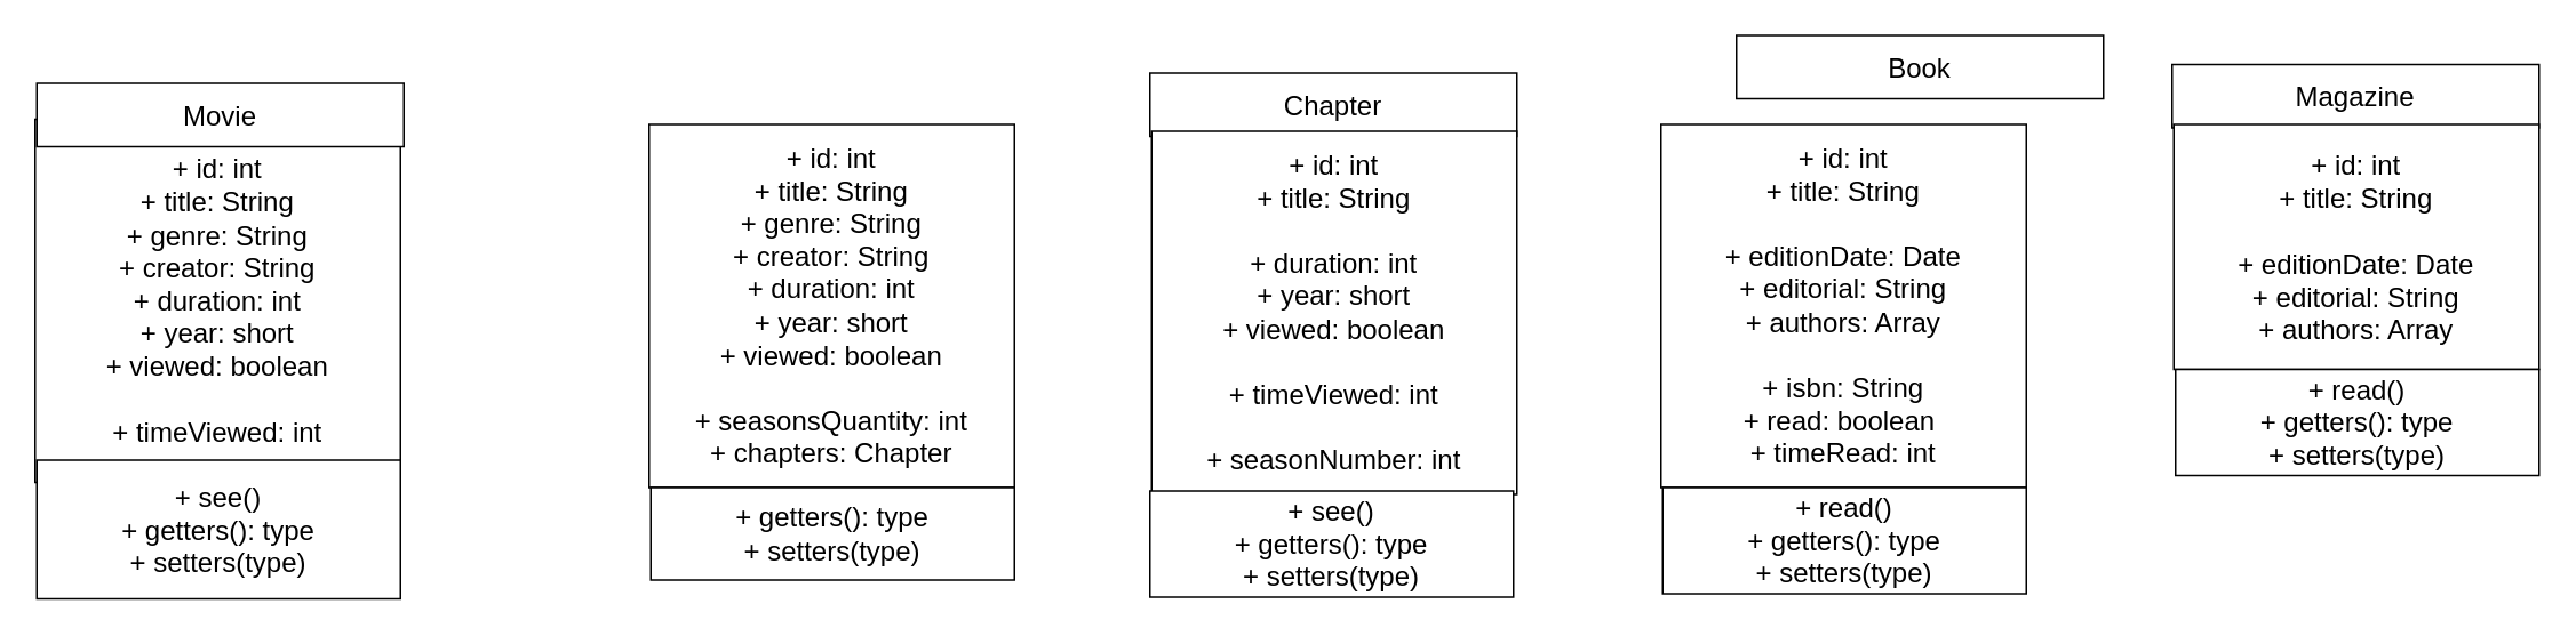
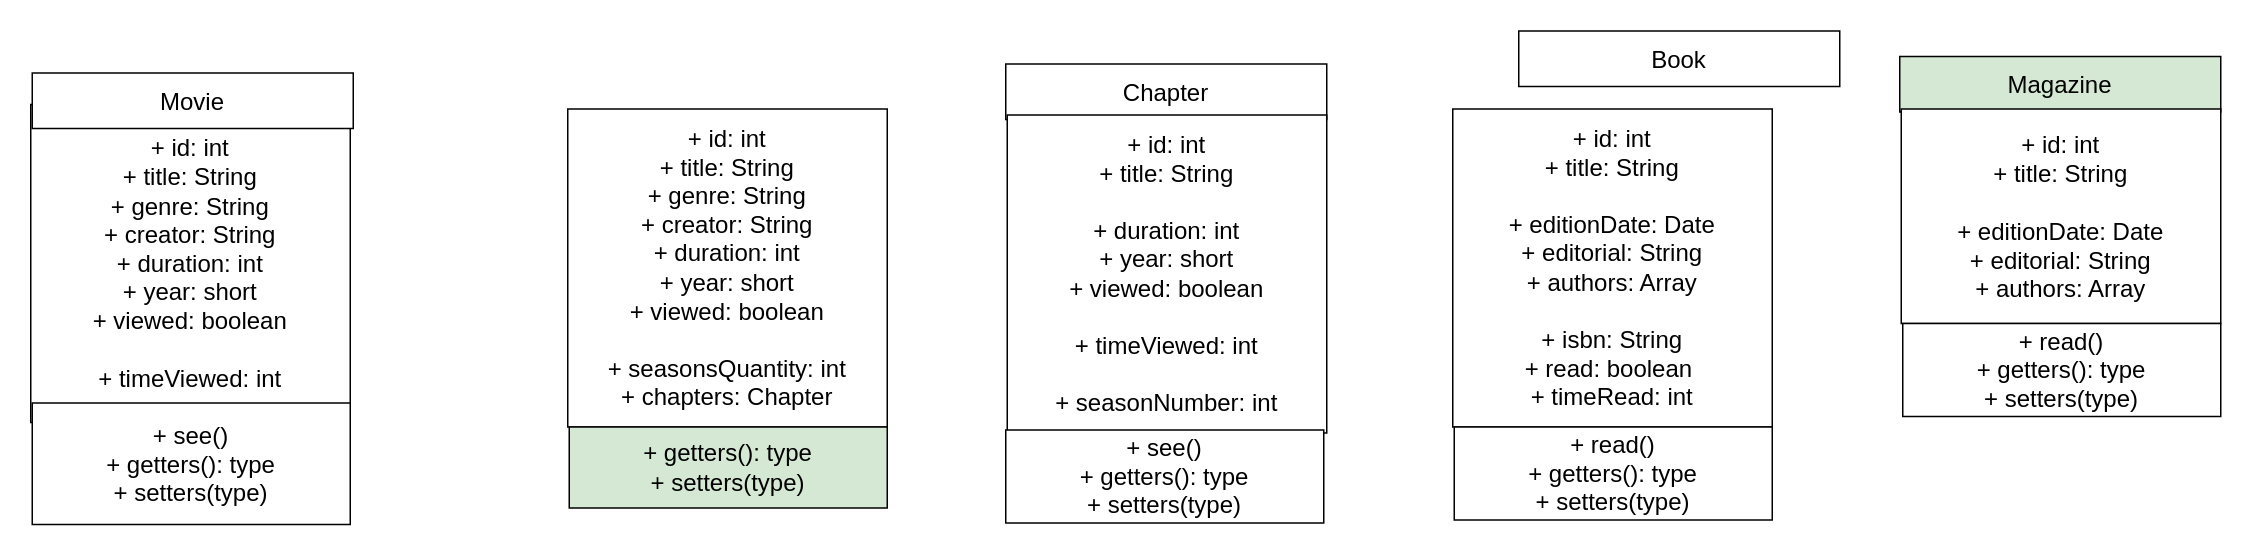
  <mxCell id="0" />
  <mxCell id="1" parent="0" />
  <mxCell id="2" value="+ id: int&lt;br&gt;+ title: String&lt;br&gt;+ genre: String&lt;br&gt;+ creator: String&lt;br&gt;+ duration: int&lt;br&gt;+ year: short&lt;br&gt;+ viewed: boolean&lt;br&gt;&lt;br&gt;+ timeViewed: int&lt;br&gt;" style="rounded=0;whiteSpace=wrap;html=1;fontSize=16;" vertex="1" parent="1"><mxGeometry x="20" y="69" width="213" height="212" as="geometry" /></mxCell>
  <mxCell id="3" value="+ see()&lt;br&gt;+ getters(): type&lt;br&gt;+ setters(type)" style="rounded=0;whiteSpace=wrap;html=1;fontSize=16;" vertex="1" parent="1"><mxGeometry x="21" y="268" width="212" height="81" as="geometry" /></mxCell>
  <mxCell id="4" value="Movie" style="rounded=0;whiteSpace=wrap;html=1;fontSize=16;" vertex="1" parent="1"><mxGeometry x="21" y="48" width="214" height="37" as="geometry" /></mxCell>
  <mxCell id="5" value="+ id: int&lt;br&gt;+ title: String&lt;br&gt;+ genre: String&lt;br&gt;+ creator: String&lt;br&gt;+ duration: int&lt;br&gt;+ year: short&lt;br&gt;+ viewed: boolean&lt;br&gt;&lt;br&gt;+ seasonsQuantity: int&lt;br&gt;+ chapters: Chapter&lt;br&gt;" style="rounded=0;whiteSpace=wrap;html=1;fontSize=16;" vertex="1" parent="1"><mxGeometry x="378" y="72" width="213" height="212" as="geometry" /></mxCell>
- <mxCell id="6" value="+ getters(): type&lt;br&gt;+ setters(type)" style="rounded=0;whiteSpace=wrap;html=1;fontSize=16;" vertex="1" parent="1"><mxGeometry x="379" y="284" width="212" height="54" as="geometry" /></mxCell>
+ <mxCell id="6" value="+ getters(): type&lt;br&gt;+ setters(type)" style="rounded=0;whiteSpace=wrap;html=1;fontSize=16;fillColor=#d5e8d4;" vertex="1" parent="1"><mxGeometry x="379" y="284" width="212" height="54" as="geometry" /></mxCell>
  <mxCell id="7" value="Chapter" style="rounded=0;whiteSpace=wrap;html=1;fontSize=16;" vertex="1" parent="1"><mxGeometry x="670" y="42" width="214" height="37" as="geometry" /></mxCell>
  <mxCell id="8" value="+ id: int&lt;br&gt;+ title: String&lt;br&gt;&lt;br&gt;+ duration: int&lt;br&gt;+ year: short&lt;br&gt;+ viewed: boolean&lt;br&gt;&lt;br&gt;+ timeViewed: int&lt;br&gt;&lt;br&gt;+ seasonNumber: int" style="rounded=0;whiteSpace=wrap;html=1;fontSize=16;" vertex="1" parent="1"><mxGeometry x="671" y="76" width="213" height="212" as="geometry" /></mxCell>
  <mxCell id="9" value="+ see()&lt;br&gt;+ getters(): type&lt;br&gt;+ setters(type)" style="rounded=0;whiteSpace=wrap;html=1;fontSize=16;" vertex="1" parent="1"><mxGeometry x="670" y="286" width="212" height="62" as="geometry" /></mxCell>
  <mxCell id="10" value="Book" style="rounded=0;whiteSpace=wrap;html=1;fontSize=16;" vertex="1" parent="1"><mxGeometry x="1012" y="20" width="214" height="37" as="geometry" /></mxCell>
  <mxCell id="11" value="+ id: int&lt;br&gt;+ title: String&lt;br&gt;&lt;br&gt;+ editionDate: Date&lt;br&gt;+ editorial: String&lt;br&gt;+ authors: Array&lt;br&gt;&lt;br&gt;+ isbn: String&lt;br&gt;+ read: boolean&amp;nbsp;&lt;br&gt;+ timeRead: int" style="rounded=0;whiteSpace=wrap;html=1;fontSize=16;" vertex="1" parent="1"><mxGeometry x="968" y="72" width="213" height="212" as="geometry" /></mxCell>
  <mxCell id="12" value="+ read()&lt;br&gt;+ getters(): type&lt;br&gt;+ setters(type)" style="rounded=0;whiteSpace=wrap;html=1;fontSize=16;" vertex="1" parent="1"><mxGeometry x="969" y="284" width="212" height="62" as="geometry" /></mxCell>
- <mxCell id="13" value="Magazine" style="rounded=0;whiteSpace=wrap;html=1;fontSize=16;" vertex="1" parent="1"><mxGeometry x="1266" y="37" width="214" height="37" as="geometry" /></mxCell>
+ <mxCell id="13" value="Magazine" style="rounded=0;whiteSpace=wrap;html=1;fontSize=16;fillColor=#d5e8d4;" vertex="1" parent="1"><mxGeometry x="1266" y="37" width="214" height="37" as="geometry" /></mxCell>
  <mxCell id="14" value="+ id: int&lt;br&gt;+ title: String&lt;br&gt;&lt;br&gt;+ editionDate: Date&lt;br&gt;+ editorial: String&lt;br&gt;+ authors: Array&lt;br&gt;" style="rounded=0;whiteSpace=wrap;html=1;fontSize=16;" vertex="1" parent="1"><mxGeometry x="1267" y="72" width="213" height="143" as="geometry" /></mxCell>
  <mxCell id="15" value="+ read()&lt;br&gt;+ getters(): type&lt;br&gt;+ setters(type)" style="rounded=0;whiteSpace=wrap;html=1;fontSize=16;" vertex="1" parent="1"><mxGeometry x="1268" y="215" width="212" height="62" as="geometry" /></mxCell>
